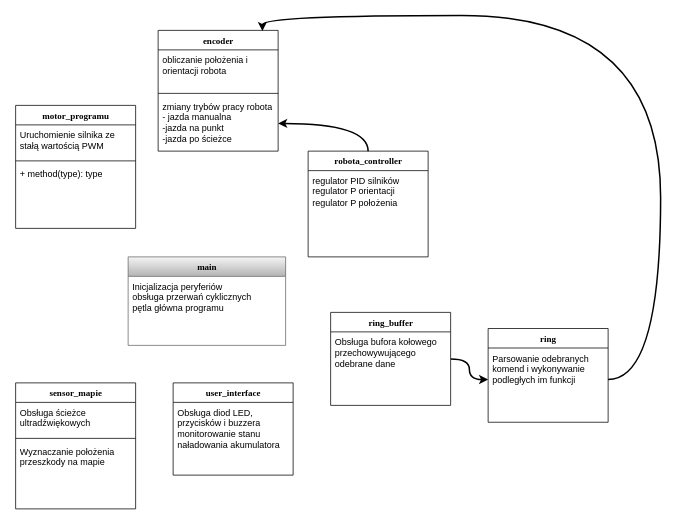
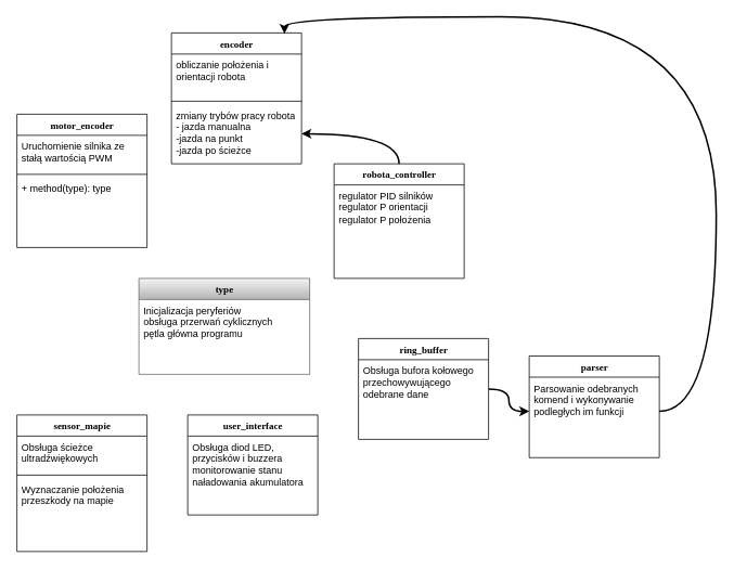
  <mxCell id="0" />
  <mxCell id="1" parent="0" />
  <mxCell id="2" value="sensor_mapie" style="swimlane;html=1;fontStyle=1;align=center;verticalAlign=top;childLayout=stackLayout;horizontal=1;startSize=26;horizontalStack=0;resizeParent=1;resizeLast=0;collapsible=1;marginBottom=0;swimlaneFillColor=#ffffff;rounded=0;shadow=0;comic=0;labelBackgroundColor=none;strokeWidth=1;fillColor=none;fontFamily=Verdana;fontSize=12" parent="1" vertex="1"><mxGeometry x="20" y="510" width="160" height="168" as="geometry" /></mxCell>
  <mxCell id="3" value="Obsługa ścieżce ultradźwiękowych" style="text;html=1;strokeColor=none;fillColor=none;align=left;verticalAlign=top;spacingLeft=4;spacingRight=4;whiteSpace=wrap;overflow=hidden;rotatable=0;points=[[0,0.5],[1,0.5]];portConstraint=eastwest;" parent="2" vertex="1"><mxGeometry y="26" width="160" height="44" as="geometry" /></mxCell>
  <mxCell id="4" value="" style="line;html=1;strokeWidth=1;fillColor=none;align=left;verticalAlign=middle;spacingTop=-1;spacingLeft=3;spacingRight=3;rotatable=0;labelPosition=right;points=[];portConstraint=eastwest;" parent="2" vertex="1"><mxGeometry y="70" width="160" height="8" as="geometry" /></mxCell>
  <mxCell id="5" value="Wyznaczanie położenia przeszkody na mapie" style="text;html=1;strokeColor=none;fillColor=none;align=left;verticalAlign=top;spacingLeft=4;spacingRight=4;whiteSpace=wrap;overflow=hidden;rotatable=0;points=[[0,0.5],[1,0.5]];portConstraint=eastwest;" parent="2" vertex="1"><mxGeometry y="78" width="160" height="42" as="geometry" /></mxCell>
- <mxCell id="6" value="main" style="swimlane;html=1;fontStyle=1;align=center;verticalAlign=top;childLayout=stackLayout;horizontal=1;startSize=26;horizontalStack=0;resizeParent=1;resizeLast=0;collapsible=1;marginBottom=0;swimlaneFillColor=#ffffff;rounded=0;shadow=0;comic=0;labelBackgroundColor=none;strokeWidth=1;fillColor=#f5f5f5;fontFamily=Verdana;fontSize=12;strokeColor=#666666;gradientColor=#b3b3b3;" parent="1" vertex="1"><mxGeometry x="170" y="342" width="210" height="118" as="geometry" /></mxCell>
+ <mxCell id="6" value="type" style="swimlane;html=1;fontStyle=1;align=center;verticalAlign=top;childLayout=stackLayout;horizontal=1;startSize=26;horizontalStack=0;resizeParent=1;resizeLast=0;collapsible=1;marginBottom=0;swimlaneFillColor=#ffffff;rounded=0;shadow=0;comic=0;labelBackgroundColor=none;strokeWidth=1;fillColor=#f5f5f5;fontFamily=Verdana;fontSize=12;strokeColor=#666666;gradientColor=#b3b3b3;" parent="1" vertex="1"><mxGeometry x="170" y="342" width="210" height="118" as="geometry" /></mxCell>
  <mxCell id="7" value="Inicjalizacja peryferiów&lt;br&gt;obsługa przerwań cyklicznych&lt;br&gt;pętla główna programu" style="text;html=1;strokeColor=none;fillColor=none;align=left;verticalAlign=top;spacingLeft=4;spacingRight=4;whiteSpace=wrap;overflow=hidden;rotatable=0;points=[[0,0.5],[1,0.5]];portConstraint=eastwest;" parent="6" vertex="1"><mxGeometry y="26" width="210" height="84" as="geometry" /></mxCell>
- <mxCell id="8" value="motor_programu" style="swimlane;html=1;fontStyle=1;align=center;verticalAlign=top;childLayout=stackLayout;horizontal=1;startSize=26;horizontalStack=0;resizeParent=1;resizeLast=0;collapsible=1;marginBottom=0;swimlaneFillColor=#ffffff;rounded=0;shadow=0;comic=0;labelBackgroundColor=none;strokeWidth=1;fillColor=none;fontFamily=Verdana;fontSize=12" parent="1" vertex="1"><mxGeometry x="20" y="140" width="160" height="164" as="geometry" /></mxCell>
+ <mxCell id="8" value="motor_encoder" style="swimlane;html=1;fontStyle=1;align=center;verticalAlign=top;childLayout=stackLayout;horizontal=1;startSize=26;horizontalStack=0;resizeParent=1;resizeLast=0;collapsible=1;marginBottom=0;swimlaneFillColor=#ffffff;rounded=0;shadow=0;comic=0;labelBackgroundColor=none;strokeWidth=1;fillColor=none;fontFamily=Verdana;fontSize=12" parent="1" vertex="1"><mxGeometry x="20" y="140" width="160" height="164" as="geometry" /></mxCell>
  <mxCell id="9" value="Uruchomienie silnika ze stałą wartością PWM" style="text;html=1;strokeColor=none;fillColor=none;align=left;verticalAlign=top;spacingLeft=4;spacingRight=4;whiteSpace=wrap;overflow=hidden;rotatable=0;points=[[0,0.5],[1,0.5]];portConstraint=eastwest;" parent="8" vertex="1"><mxGeometry y="26" width="160" height="44" as="geometry" /></mxCell>
  <mxCell id="10" value="" style="line;html=1;strokeWidth=1;fillColor=none;align=left;verticalAlign=middle;spacingTop=-1;spacingLeft=3;spacingRight=3;rotatable=0;labelPosition=right;points=[];portConstraint=eastwest;" parent="8" vertex="1"><mxGeometry y="70" width="160" height="8" as="geometry" /></mxCell>
  <mxCell id="11" value="+ method(type): type" style="text;html=1;strokeColor=none;fillColor=none;align=left;verticalAlign=top;spacingLeft=4;spacingRight=4;whiteSpace=wrap;overflow=hidden;rotatable=0;points=[[0,0.5],[1,0.5]];portConstraint=eastwest;" parent="8" vertex="1"><mxGeometry y="78" width="160" height="26" as="geometry" /></mxCell>
  <mxCell id="12" value="user_interface" style="swimlane;html=1;fontStyle=1;align=center;verticalAlign=top;childLayout=stackLayout;horizontal=1;startSize=26;horizontalStack=0;resizeParent=1;resizeLast=0;collapsible=1;marginBottom=0;swimlaneFillColor=#ffffff;rounded=0;shadow=0;comic=0;labelBackgroundColor=none;strokeWidth=1;fillColor=none;fontFamily=Verdana;fontSize=12" parent="1" vertex="1"><mxGeometry x="230" y="510" width="160" height="123" as="geometry"><mxRectangle x="255" y="436" width="130" height="26" as="alternateBounds" /></mxGeometry></mxCell>
  <mxCell id="13" value="Obsługa diod LED, przycisków i buzzera&lt;br&gt;monitorowanie stanu naładowania akumulatora" style="text;html=1;strokeColor=none;fillColor=none;align=left;verticalAlign=top;spacingLeft=4;spacingRight=4;whiteSpace=wrap;overflow=hidden;rotatable=0;points=[[0,0.5],[1,0.5]];portConstraint=eastwest;" parent="12" vertex="1"><mxGeometry y="26" width="160" height="74" as="geometry" /></mxCell>
- <mxCell id="14" value="ring" style="swimlane;html=1;fontStyle=1;align=center;verticalAlign=top;childLayout=stackLayout;horizontal=1;startSize=26;horizontalStack=0;resizeParent=1;resizeLast=0;collapsible=1;marginBottom=0;swimlaneFillColor=#ffffff;rounded=0;shadow=0;comic=0;labelBackgroundColor=none;strokeWidth=1;fillColor=none;fontFamily=Verdana;fontSize=12" parent="1" vertex="1"><mxGeometry x="650" y="437.5" width="160" height="125" as="geometry" /></mxCell>
+ <mxCell id="14" value="parser" style="swimlane;html=1;fontStyle=1;align=center;verticalAlign=top;childLayout=stackLayout;horizontal=1;startSize=26;horizontalStack=0;resizeParent=1;resizeLast=0;collapsible=1;marginBottom=0;swimlaneFillColor=#ffffff;rounded=0;shadow=0;comic=0;labelBackgroundColor=none;strokeWidth=1;fillColor=none;fontFamily=Verdana;fontSize=12" parent="1" vertex="1"><mxGeometry x="650" y="437.5" width="160" height="125" as="geometry" /></mxCell>
  <mxCell id="15" value="Parsowanie odebranych komend i wykonywanie podległych im funkcji" style="text;html=1;strokeColor=none;fillColor=none;align=left;verticalAlign=top;spacingLeft=4;spacingRight=4;whiteSpace=wrap;overflow=hidden;rotatable=0;points=[[0,0.5],[1,0.5]];portConstraint=eastwest;" parent="14" vertex="1"><mxGeometry y="26" width="160" height="84" as="geometry" /></mxCell>
  <mxCell id="16" style="edgeStyle=orthogonalEdgeStyle;curved=1;orthogonalLoop=1;jettySize=auto;html=1;strokeWidth=2;" edge="1" parent="1" source="17" target="25"><mxGeometry relative="1" as="geometry" /></mxCell>
  <mxCell id="17" value="robota_controller" style="swimlane;html=1;fontStyle=1;align=center;verticalAlign=top;childLayout=stackLayout;horizontal=1;startSize=26;horizontalStack=0;resizeParent=1;resizeLast=0;collapsible=1;marginBottom=0;swimlaneFillColor=#ffffff;rounded=0;shadow=0;comic=0;labelBackgroundColor=none;strokeWidth=1;fillColor=none;fontFamily=Verdana;fontSize=12" parent="1" vertex="1"><mxGeometry x="410" y="201" width="160" height="141" as="geometry" /></mxCell>
  <mxCell id="18" value="regulator PID silników&lt;br&gt;regulator P orientacji&lt;br&gt;regulator P położenia" style="text;html=1;strokeColor=none;fillColor=none;align=left;verticalAlign=top;spacingLeft=4;spacingRight=4;whiteSpace=wrap;overflow=hidden;rotatable=0;points=[[0,0.5],[1,0.5]];portConstraint=eastwest;" parent="17" vertex="1"><mxGeometry y="26" width="160" height="74" as="geometry" /></mxCell>
  <mxCell id="19" value="" style="edgeStyle=orthogonalEdgeStyle;orthogonalLoop=1;jettySize=auto;html=1;curved=1;strokeWidth=2;" edge="1" parent="1" source="20" target="15"><mxGeometry relative="1" as="geometry" /></mxCell>
  <mxCell id="20" value="ring_buffer" style="swimlane;html=1;fontStyle=1;align=center;verticalAlign=top;childLayout=stackLayout;horizontal=1;startSize=26;horizontalStack=0;resizeParent=1;resizeLast=0;collapsible=1;marginBottom=0;swimlaneFillColor=#ffffff;rounded=0;shadow=0;comic=0;labelBackgroundColor=none;strokeWidth=1;fillColor=none;fontFamily=Verdana;fontSize=12" parent="1" vertex="1"><mxGeometry x="440" y="416" width="160" height="124" as="geometry" /></mxCell>
  <mxCell id="21" value="Obsługa bufora kołowego przechowywującego odebrane dane" style="text;html=1;strokeColor=none;fillColor=none;align=left;verticalAlign=top;spacingLeft=4;spacingRight=4;whiteSpace=wrap;overflow=hidden;rotatable=0;points=[[0,0.5],[1,0.5]];portConstraint=eastwest;" parent="20" vertex="1"><mxGeometry y="26" width="160" height="54" as="geometry" /></mxCell>
  <mxCell id="22" value="encoder" style="swimlane;html=1;fontStyle=1;align=center;verticalAlign=top;childLayout=stackLayout;horizontal=1;startSize=26;horizontalStack=0;resizeParent=1;resizeLast=0;collapsible=1;marginBottom=0;swimlaneFillColor=#ffffff;rounded=0;shadow=0;comic=0;labelBackgroundColor=none;strokeWidth=1;fillColor=none;fontFamily=Verdana;fontSize=12" vertex="1" parent="1"><mxGeometry x="210" y="40" width="160" height="161" as="geometry" /></mxCell>
  <mxCell id="23" value="obliczanie położenia i orientacji robota" style="text;html=1;strokeColor=none;fillColor=none;align=left;verticalAlign=top;spacingLeft=4;spacingRight=4;whiteSpace=wrap;overflow=hidden;rotatable=0;points=[[0,0.5],[1,0.5]];portConstraint=eastwest;" vertex="1" parent="22"><mxGeometry y="26" width="160" height="54" as="geometry" /></mxCell>
  <mxCell id="24" value="" style="line;html=1;strokeWidth=1;fillColor=none;align=left;verticalAlign=middle;spacingTop=-1;spacingLeft=3;spacingRight=3;rotatable=0;labelPosition=right;points=[];portConstraint=eastwest;" vertex="1" parent="22"><mxGeometry y="80" width="160" height="8" as="geometry" /></mxCell>
  <mxCell id="25" value="zmiany trybów pracy robota&lt;br&gt;- jazda manualna&lt;br&gt;-jazda na punkt&lt;br&gt;-jazda po ścieżce" style="text;html=1;strokeColor=none;fillColor=none;align=left;verticalAlign=top;spacingLeft=4;spacingRight=4;whiteSpace=wrap;overflow=hidden;rotatable=0;points=[[0,0.5],[1,0.5]];portConstraint=eastwest;" vertex="1" parent="22"><mxGeometry y="88" width="160" height="72" as="geometry" /></mxCell>
  <mxCell id="26" style="edgeStyle=orthogonalEdgeStyle;curved=1;orthogonalLoop=1;jettySize=auto;html=1;entryX=0.869;entryY=0.006;entryDx=0;entryDy=0;entryPerimeter=0;strokeWidth=2;" edge="1" parent="1" source="15" target="22"><mxGeometry relative="1" as="geometry"><Array as="points"><mxPoint x="880" y="506" /><mxPoint x="880" y="20" /><mxPoint x="349" y="20" /></Array></mxGeometry></mxCell>
